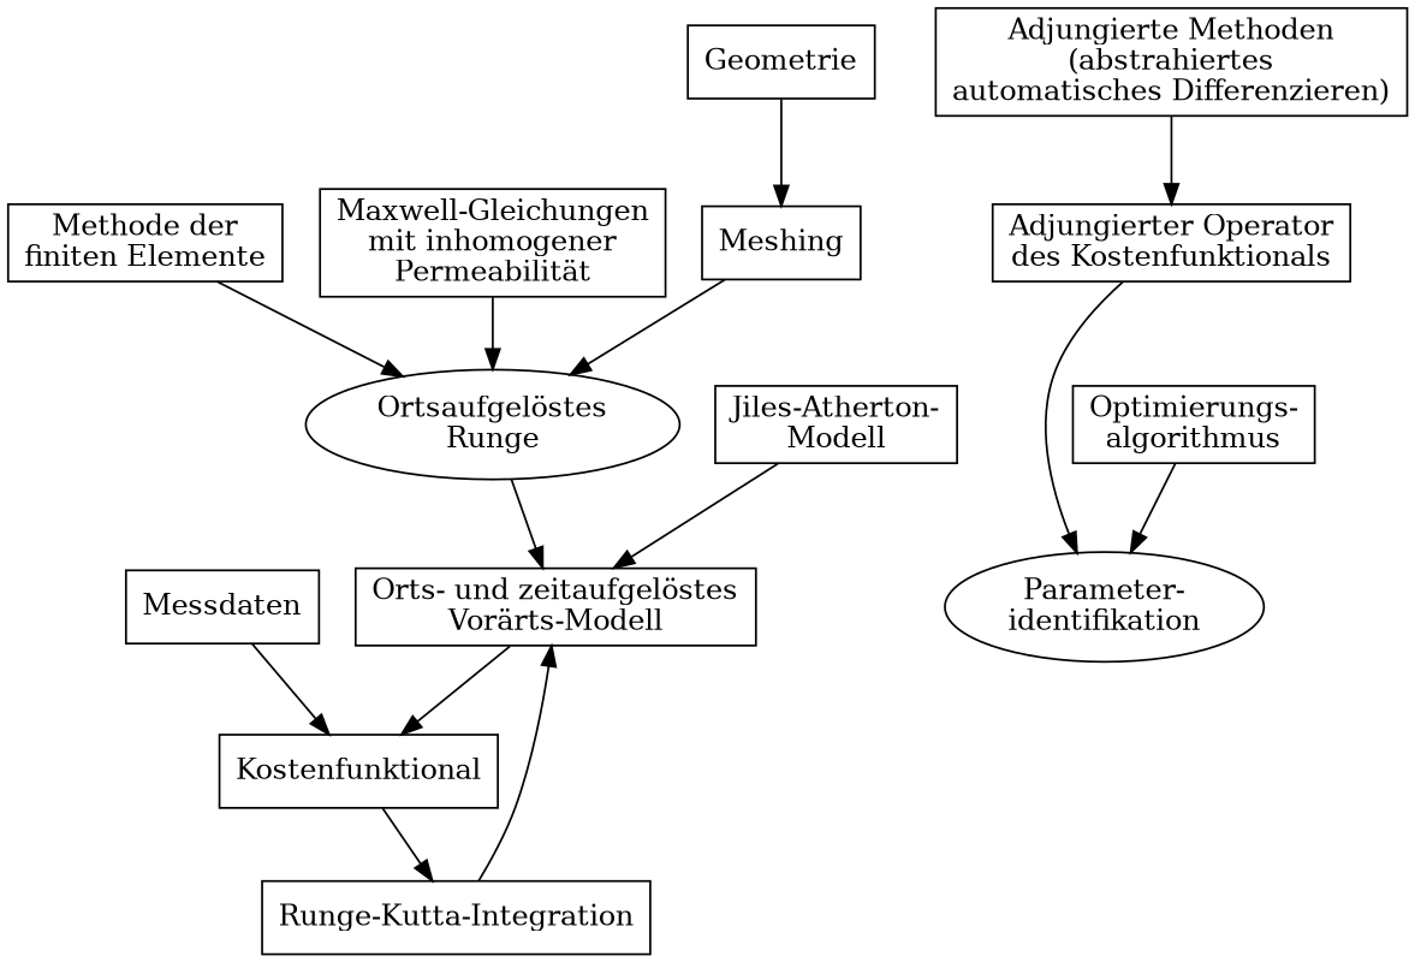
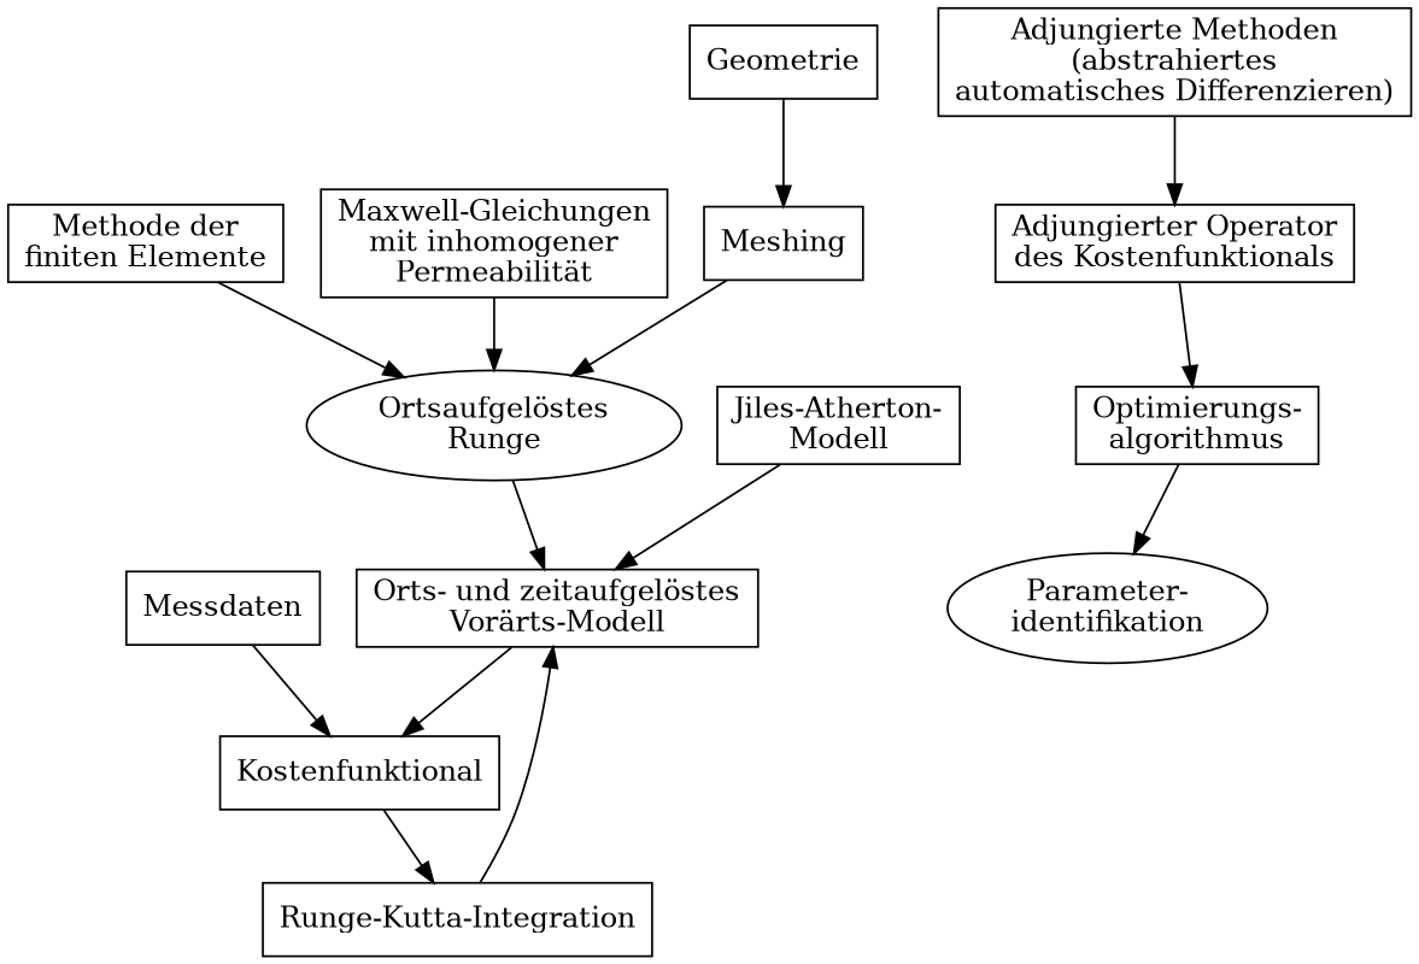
  digraph {
    rankdir=TD
    node [shape=box]
    n1 [label="Methode der\nfiniten Elemente"]
    n2 [label="Ortsaufgelöstes\nRunge" shape=ellipse]
    n3 [label="Orts- und zeitaufgelöstes\nVorärts-Modell"]
    n4 [label="Maxwell-Gleichungen\nmit inhomogener\nPermeabilität"]
    n5 [label=Geometrie]
    n6 [label=Meshing]
    n7 [label=Kostenfunktional]
    n8 [label="Jiles-Atherton-\nModell"]
    n9 [label="Runge-Kutta-Integration"]
    n10 [label=Messdaten]
    n11 [label="Adjungierter Operator\ndes Kostenfunktionals"]
    n12 [label="Parameter-\nidentifikation" shape=ellipse]
    n13 [label="Adjungierte Methoden\n(abstrahiertes\nautomatisches Differenzieren)"]
    n14 [label="Optimierungs-\nalgorithmus"]
    n1 -> n2
    n2 -> n3
    n3 -> n7
    n4 -> n2
    n5 -> n6
    n6 -> n2
    n7 -> n9
    n8 -> n3
    n9 -> n3
    n10 -> n7
-   n11 -> n12
+   n11 -> n14
    n13 -> n11
    n14 -> n12
  }
